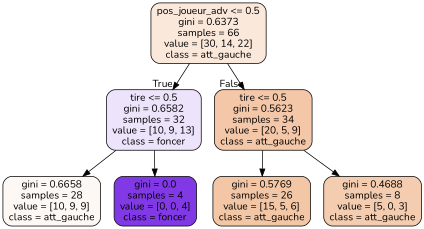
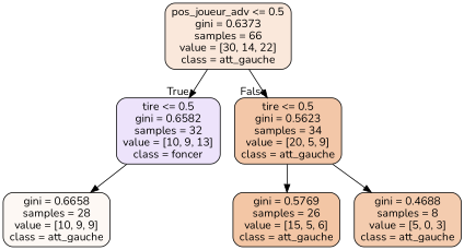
  digraph {
    fontname=Nunito
    node [color=black fontname=Nunito shape=box style="filled, rounded"]
    edge [fontname=Nunito]
    n1 [fillcolor="#e581392e" label="pos_joueur_adv <= 0.5\ngini = 0.6373\nsamples = 66\nvalue = [30, 14, 22]\nclass = att_gauche"]
    n2 [fillcolor="#8139e523" label="tire <= 0.5\ngini = 0.6582\nsamples = 32\nvalue = [10, 9, 13]\nclass = foncer"]
    n3 [fillcolor="#e5813970" label="tire <= 0.5\ngini = 0.5623\nsamples = 34\nvalue = [20, 5, 9]\nclass = att_gauche"]
    n4 [fillcolor="#e581390d" label="gini = 0.6658\nsamples = 28\nvalue = [10, 9, 9]\nclass = att_gauche"]
-   n5 [fillcolor="#8139e5ff" label="gini = 0.0\nsamples = 4\nvalue = [0, 0, 4]\nclass = foncer"]
    n6 [fillcolor="#e5813973" label="gini = 0.5769\nsamples = 26\nvalue = [15, 5, 6]\nclass = att_gauche"]
    n7 [fillcolor="#e5813966" label="gini = 0.4688\nsamples = 8\nvalue = [5, 0, 3]\nclass = att_gauche"]
    n1 -> n2 [headlabel=True labelangle=45 labeldistance=2.5]
    n1 -> n3 [headlabel=False labelangle=-45 labeldistance=2.5]
    n2 -> n4
-   n2 -> n5
    n3 -> n6
    n3 -> n7
  }
